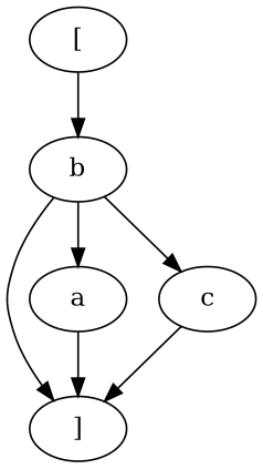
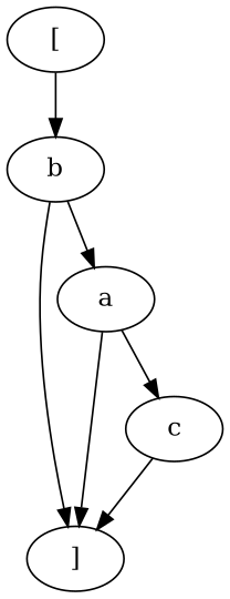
  digraph {
    rankdir=TB
    n1 [label="["]
    n2 [label=b]
    n3 [label="]"]
    n4 [label=a]
    n5 [label=c]
    n1 -> n2
    n2 -> n3
    n2 -> n4
    n4 -> n3
-   n2 -> n5
+   n4 -> n5
    n5 -> n3
  }
